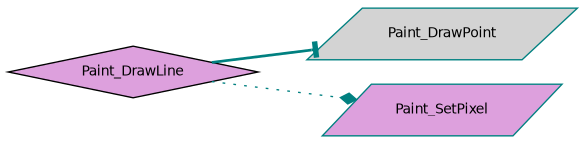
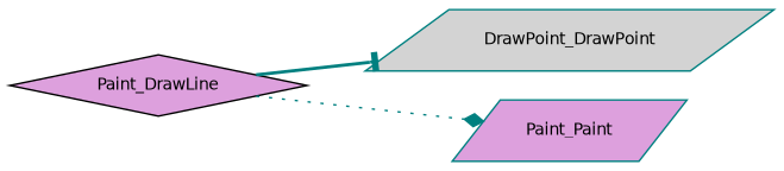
  digraph {
    rankdir=LR
    node [color=teal fillcolor=plum fontname=Helvetica fontsize=10 shape=parallelogram style=filled]
    edge [color=teal fontname=Helvetica fontsize=10 labelfontname=Helvetica labelfontsize=10]
    n1 [color=black fontcolor=black height=0.2 label=Paint_DrawLine shape=diamond width=0.4]
-   n2 [fillcolor=lightgrey height=0.2 label=Paint_DrawPoint width=0.4]
-   n3 [height=0.2 label=Paint_SetPixel width=0.4]
+   n2 [fillcolor=lightgrey height=0.2 label=DrawPoint_DrawPoint width=0.4]
+   n3 [height=0.2 label=Paint_Paint width=0.4]
    n1 -> n2 [arrowhead=tee style=bold]
    n1 -> n3 [arrowhead=diamond style=dotted]
  }
